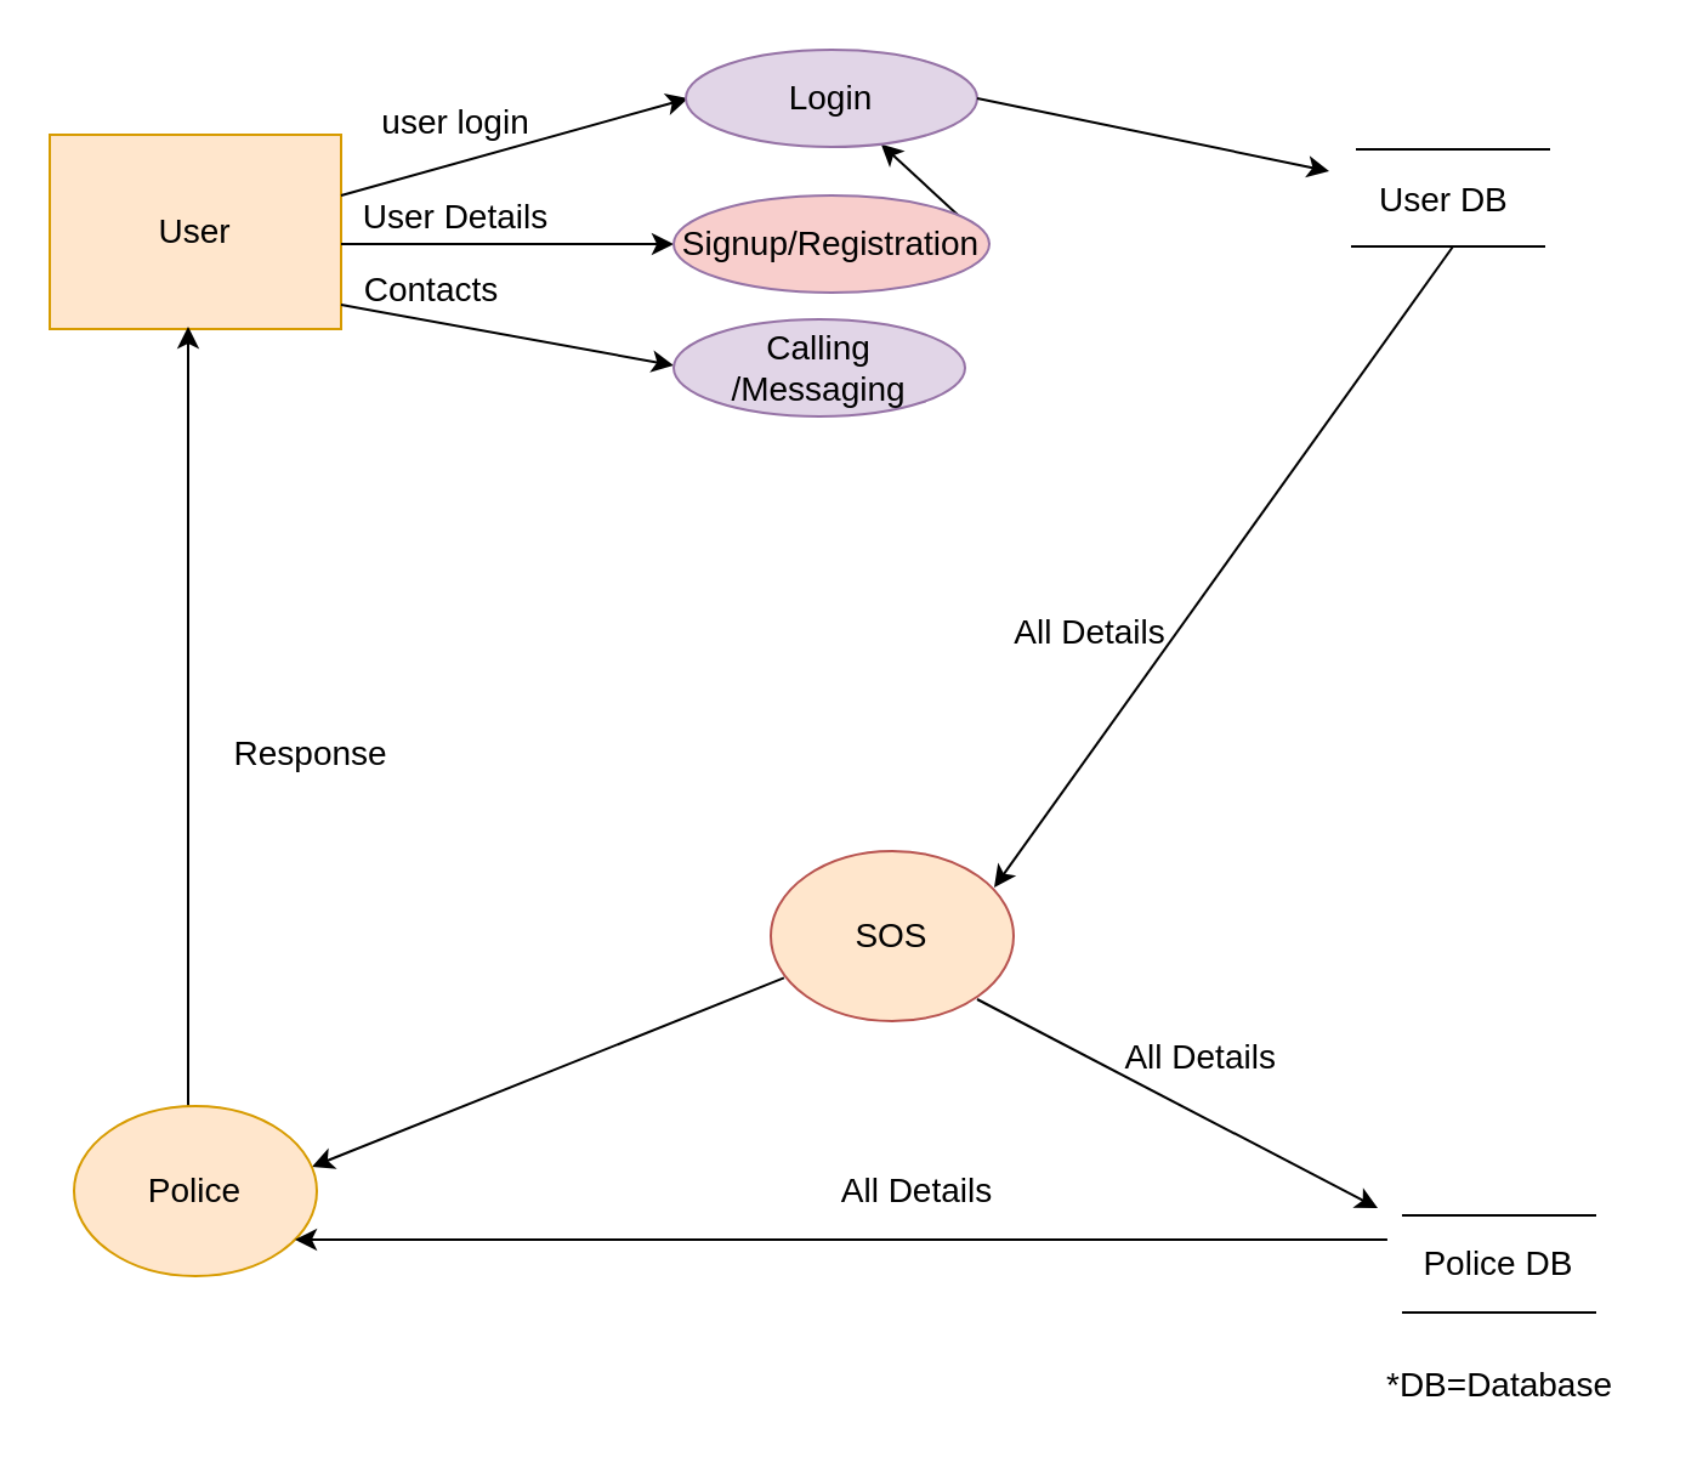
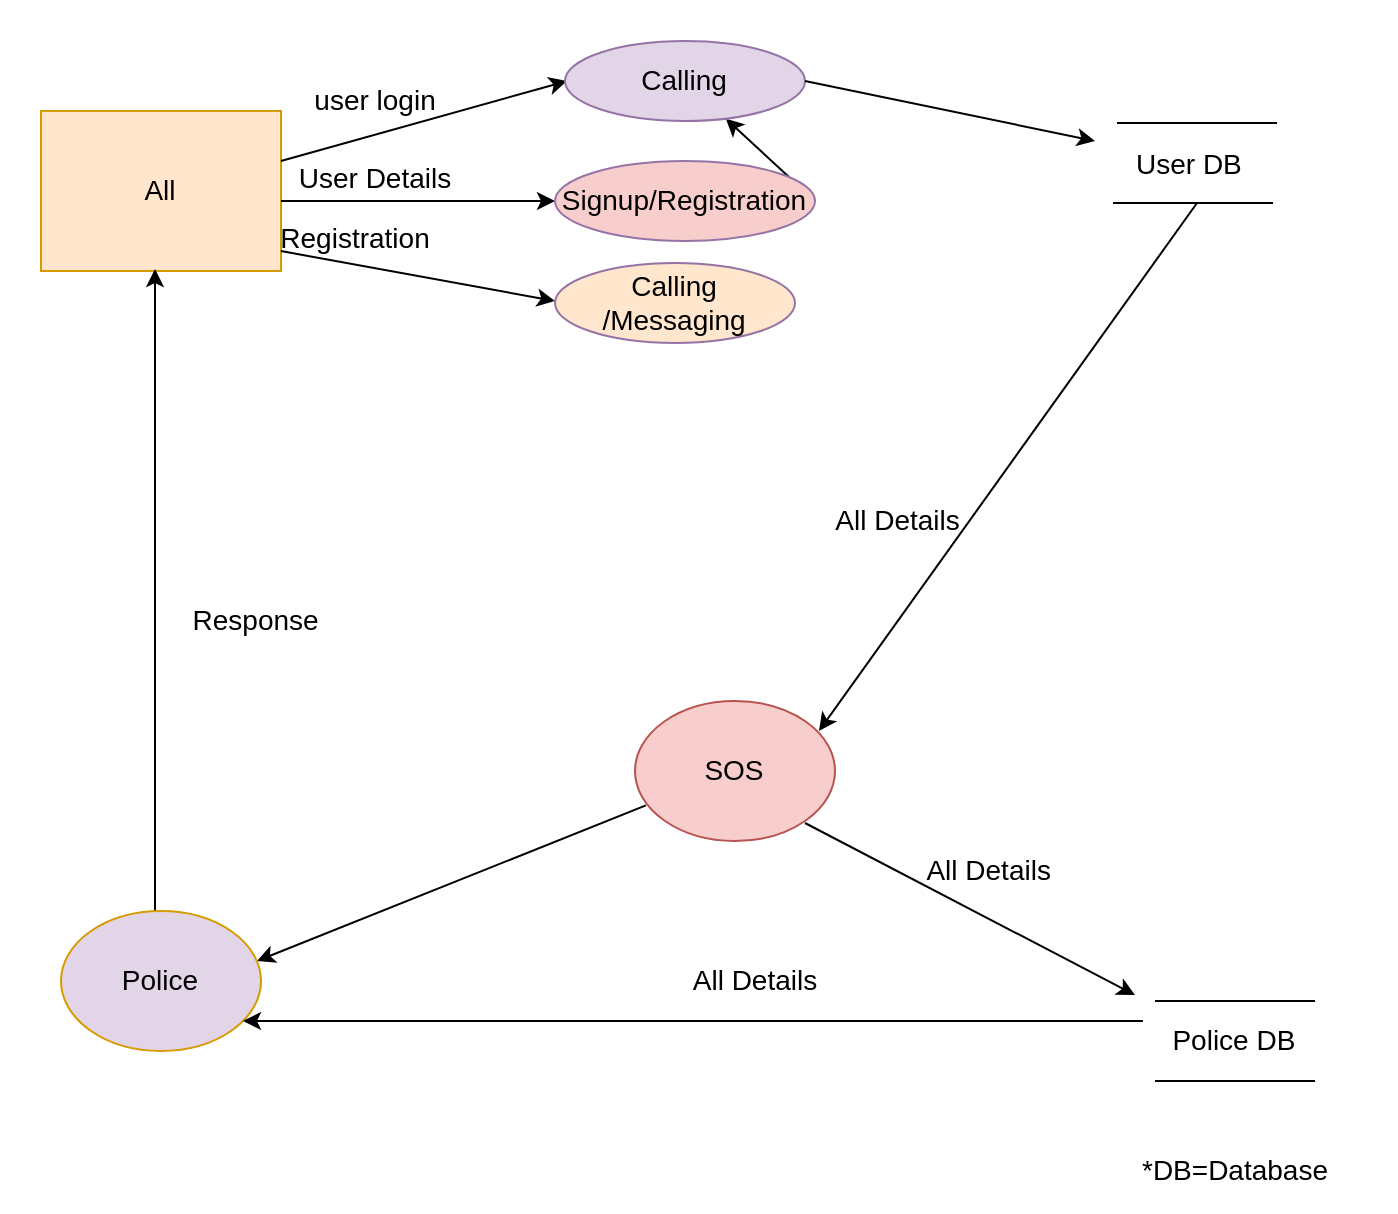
  <mxCell id="0" />
  <mxCell id="1" parent="0" />
- <mxCell id="2" value="User" style="rounded=0;whiteSpace=wrap;html=1;fontSize=14;fillColor=#ffe6cc;strokeColor=#d79b00;" parent="1" vertex="1"><mxGeometry x="20" y="55" width="120" height="80" as="geometry" /></mxCell>
+ <mxCell id="2" value="All" style="rounded=0;whiteSpace=wrap;html=1;fontSize=14;fillColor=#ffe6cc;strokeColor=#d79b00;" parent="1" vertex="1"><mxGeometry x="20" y="55" width="120" height="80" as="geometry" /></mxCell>
  <mxCell id="3" value="" style="endArrow=none;html=1;rounded=0;fontSize=14;" parent="1" edge="1"><mxGeometry width="50" height="50" relative="1" as="geometry"><mxPoint x="657" y="540" as="sourcePoint" /><mxPoint x="577" y="540" as="targetPoint" /></mxGeometry></mxCell>
  <mxCell id="4" value="" style="endArrow=classic;html=1;rounded=0;fontSize=14;" parent="1" edge="1"><mxGeometry width="50" height="50" relative="1" as="geometry"><mxPoint x="140" y="80" as="sourcePoint" /><mxPoint x="283" y="40" as="targetPoint" /></mxGeometry></mxCell>
  <mxCell id="5" value="" style="endArrow=classic;html=1;rounded=0;fontSize=14;" parent="1" edge="1"><mxGeometry width="50" height="50" relative="1" as="geometry"><mxPoint x="140" y="100" as="sourcePoint" /><mxPoint x="277" y="100" as="targetPoint" /></mxGeometry></mxCell>
  <mxCell id="6" value="" style="endArrow=classic;html=1;rounded=0;fontSize=14;exitX=0.742;exitY=0.931;exitDx=0;exitDy=0;exitPerimeter=0;" parent="1" edge="1"><mxGeometry width="50" height="50" relative="1" as="geometry"><mxPoint x="140" y="125.031" as="sourcePoint" /><mxPoint x="277" y="150" as="targetPoint" /></mxGeometry></mxCell>
  <mxCell id="7" value="" style="endArrow=classic;html=1;rounded=0;fontSize=14;exitX=1;exitY=0.5;exitDx=0;exitDy=0;" parent="1" source="10" target="9" edge="1"><mxGeometry width="50" height="50" relative="1" as="geometry"><mxPoint x="407" y="97" as="sourcePoint" /><mxPoint x="547" y="97" as="targetPoint" /></mxGeometry></mxCell>
  <mxCell id="8" value="user login" style="text;html=1;align=center;verticalAlign=middle;resizable=0;points=[];autosize=1;strokeColor=none;fillColor=none;fontSize=14;rotation=0;" parent="1" vertex="1"><mxGeometry x="147" y="35" width="80" height="30" as="geometry" /></mxCell>
- <mxCell id="9" value="Login" style="ellipse;whiteSpace=wrap;html=1;fontSize=14;fillColor=#e1d5e7;strokeColor=#9673a6;" parent="1" vertex="1"><mxGeometry x="282" y="20" width="120" height="40" as="geometry" /></mxCell>
+ <mxCell id="9" value="Calling" style="ellipse;whiteSpace=wrap;html=1;fontSize=14;fillColor=#e1d5e7;strokeColor=#9673a6;" parent="1" vertex="1"><mxGeometry x="282" y="20" width="120" height="40" as="geometry" /></mxCell>
  <mxCell id="10" value="Signup/Registration" style="ellipse;whiteSpace=wrap;html=1;fontSize=14;fillColor=#f8cecc;strokeColor=#9673a6;" parent="1" vertex="1"><mxGeometry x="277" y="80" width="130" height="40" as="geometry" /></mxCell>
  <mxCell id="11" value="User Details" style="text;html=1;align=center;verticalAlign=middle;resizable=0;points=[];autosize=1;strokeColor=none;fillColor=none;fontSize=14;" parent="1" vertex="1"><mxGeometry x="137" y="74" width="100" height="30" as="geometry" /></mxCell>
- <mxCell id="12" value="&lt;br&gt;&lt;br&gt;&lt;br&gt;Contacts&lt;br&gt;&lt;br&gt;&lt;br&gt;" style="text;html=1;align=center;verticalAlign=middle;resizable=0;points=[];autosize=1;strokeColor=none;fillColor=none;fontSize=14;" parent="1" vertex="1"><mxGeometry x="137" y="55" width="80" height="110" as="geometry" /></mxCell>
- <mxCell id="13" value="Calling /Messaging" style="ellipse;whiteSpace=wrap;html=1;fontSize=14;fillColor=#e1d5e7;strokeColor=#9673a6;" parent="1" vertex="1"><mxGeometry x="277" y="131" width="120" height="40" as="geometry" /></mxCell>
+ <mxCell id="12" value="&lt;br&gt;&lt;br&gt;&lt;br&gt;Registration&lt;br&gt;&lt;br&gt;&lt;br&gt;" style="text;html=1;align=center;verticalAlign=middle;resizable=0;points=[];autosize=1;strokeColor=none;fillColor=none;fontSize=14;" parent="1" vertex="1"><mxGeometry x="137" y="55" width="80" height="110" as="geometry" /></mxCell>
+ <mxCell id="13" value="Calling /Messaging" style="ellipse;whiteSpace=wrap;html=1;fontSize=14;fillColor=#ffe6cc;strokeColor=#9673a6;" parent="1" vertex="1"><mxGeometry x="277" y="131" width="120" height="40" as="geometry" /></mxCell>
  <mxCell id="14" value="" style="endArrow=none;html=1;rounded=0;fontSize=14;" parent="1" edge="1"><mxGeometry width="50" height="50" relative="1" as="geometry"><mxPoint x="558" y="61" as="sourcePoint" /><mxPoint x="638" y="61" as="targetPoint" /></mxGeometry></mxCell>
  <mxCell id="15" value="" style="endArrow=none;html=1;rounded=0;fontSize=14;" parent="1" edge="1"><mxGeometry width="50" height="50" relative="1" as="geometry"><mxPoint x="556" y="101" as="sourcePoint" /><mxPoint x="636" y="101" as="targetPoint" /></mxGeometry></mxCell>
  <mxCell id="16" value="&amp;nbsp;User DB" style="text;html=1;align=center;verticalAlign=middle;resizable=0;points=[];autosize=1;strokeColor=none;fillColor=none;fontSize=14;" parent="1" vertex="1"><mxGeometry x="552" y="67" width="80" height="30" as="geometry" /></mxCell>
  <mxCell id="17" value="" style="endArrow=classic;html=1;rounded=0;strokeColor=#000000;fontSize=14;" parent="1" edge="1"><mxGeometry width="50" height="50" relative="1" as="geometry"><mxPoint x="402" y="40" as="sourcePoint" /><mxPoint x="547" y="70" as="targetPoint" /></mxGeometry></mxCell>
- <mxCell id="18" value="SOS" style="ellipse;whiteSpace=wrap;html=1;fontSize=14;fillColor=#ffe6cc;strokeColor=#b85450;" parent="1" vertex="1"><mxGeometry x="317" y="350" width="100" height="70" as="geometry" /></mxCell>
+ <mxCell id="18" value="SOS" style="ellipse;whiteSpace=wrap;html=1;fontSize=14;fillColor=#f8cecc;strokeColor=#b85450;" parent="1" vertex="1"><mxGeometry x="317" y="350" width="100" height="70" as="geometry" /></mxCell>
  <mxCell id="19" value="" style="endArrow=classic;html=1;rounded=0;strokeColor=#000000;fontSize=14;entryX=0.99;entryY=0.357;entryDx=0;entryDy=0;entryPerimeter=0;" parent="1" edge="1"><mxGeometry width="50" height="50" relative="1" as="geometry"><mxPoint x="322.453" y="402.199" as="sourcePoint" /><mxPoint x="128" y="479.99" as="targetPoint" /></mxGeometry></mxCell>
  <mxCell id="20" value="" style="endArrow=classic;html=1;rounded=0;strokeColor=#000000;fontSize=14;" parent="1" edge="1"><mxGeometry width="50" height="50" relative="1" as="geometry"><mxPoint x="77.669" y="464.038" as="sourcePoint" /><mxPoint x="77" y="134" as="targetPoint" /><Array as="points"><mxPoint x="77" y="454" /></Array></mxGeometry></mxCell>
- <mxCell id="21" value="Police" style="ellipse;whiteSpace=wrap;html=1;fontSize=14;fillColor=#ffe6cc;strokeColor=#d79b00;" parent="1" vertex="1"><mxGeometry x="30" y="455" width="100" height="70" as="geometry" /></mxCell>
+ <mxCell id="21" value="Police" style="ellipse;whiteSpace=wrap;html=1;fontSize=14;fillColor=#e1d5e7;strokeColor=#d79b00;" parent="1" vertex="1"><mxGeometry x="30" y="455" width="100" height="70" as="geometry" /></mxCell>
  <mxCell id="22" value="&amp;nbsp; &amp;nbsp; &amp;nbsp; &amp;nbsp; &amp;nbsp; &amp;nbsp; &amp;nbsp;Response" style="text;html=1;align=center;verticalAlign=middle;resizable=0;points=[];autosize=1;strokeColor=none;fillColor=none;fontSize=14;" parent="1" vertex="1"><mxGeometry x="32" y="295" width="140" height="30" as="geometry" /></mxCell>
  <mxCell id="23" value="" style="endArrow=classic;html=1;rounded=0;strokeColor=#000000;fontSize=14;entryX=0.93;entryY=0.214;entryDx=0;entryDy=0;entryPerimeter=0;" parent="1" edge="1"><mxGeometry width="50" height="50" relative="1" as="geometry"><mxPoint x="598" y="101" as="sourcePoint" /><mxPoint x="409" y="364.98" as="targetPoint" /></mxGeometry></mxCell>
  <mxCell id="24" value="&amp;nbsp; &amp;nbsp; &amp;nbsp; All Details" style="text;html=1;align=center;verticalAlign=middle;resizable=0;points=[];autosize=1;strokeColor=none;fillColor=none;fontSize=14;" parent="1" vertex="1"><mxGeometry x="382" y="245" width="110" height="30" as="geometry" /></mxCell>
  <mxCell id="25" value="" style="endArrow=classic;html=1;rounded=0;strokeColor=#000000;fontSize=14;exitX=0.333;exitY=0.167;exitDx=0;exitDy=0;exitPerimeter=0;" parent="1" edge="1"><mxGeometry width="50" height="50" relative="1" as="geometry"><mxPoint x="570.96" y="510.01" as="sourcePoint" /><mxPoint x="121" y="510" as="targetPoint" /></mxGeometry></mxCell>
  <mxCell id="26" value="" style="endArrow=none;html=1;rounded=0;strokeColor=#000000;fontSize=14;" parent="1" edge="1"><mxGeometry width="50" height="50" relative="1" as="geometry"><mxPoint x="577" y="500" as="sourcePoint" /><mxPoint x="657" y="500" as="targetPoint" /></mxGeometry></mxCell>
  <mxCell id="27" value="&amp;nbsp; &amp;nbsp; &amp;nbsp; &amp;nbsp; &amp;nbsp; Police DB" style="text;html=1;align=center;verticalAlign=middle;resizable=0;points=[];autosize=1;strokeColor=none;fillColor=none;fontSize=14;" parent="1" vertex="1"><mxGeometry x="537" y="505" width="120" height="30" as="geometry" /></mxCell>
  <mxCell id="28" value="All Details" style="text;html=1;align=center;verticalAlign=middle;resizable=0;points=[];autosize=1;strokeColor=none;fillColor=none;fontSize=14;" parent="1" vertex="1"><mxGeometry x="332" y="475" width="90" height="30" as="geometry" /></mxCell>
  <mxCell id="29" value="" style="endArrow=classic;html=1;rounded=0;strokeColor=#000000;fontSize=14;exitX=0.79;exitY=0.9;exitDx=0;exitDy=0;exitPerimeter=0;" parent="1" edge="1"><mxGeometry width="50" height="50" relative="1" as="geometry"><mxPoint x="402" y="411" as="sourcePoint" /><mxPoint x="567" y="497" as="targetPoint" /></mxGeometry></mxCell>
  <mxCell id="30" value="&amp;nbsp; &amp;nbsp; &amp;nbsp; &amp;nbsp; &amp;nbsp; &amp;nbsp; &amp;nbsp; All Details" style="text;html=1;align=center;verticalAlign=middle;resizable=0;points=[];autosize=1;strokeColor=none;fillColor=none;fontSize=14;" parent="1" vertex="1"><mxGeometry x="397" y="420" width="140" height="30" as="geometry" /></mxCell>
- <mxCell id="31" value="*DB=Database" style="text;html=1;align=center;verticalAlign=middle;resizable=0;points=[];autosize=1;strokeColor=none;fillColor=none;fontSize=14;" parent="1" vertex="1"><mxGeometry x="557" y="555" width="120" height="30" as="geometry" /></mxCell>
+ <mxCell id="31" value="*DB=Database" style="text;html=1;align=center;verticalAlign=middle;resizable=0;points=[];autosize=1;strokeColor=none;fillColor=none;fontSize=14;" parent="1" vertex="1"><mxGeometry x="557" y="570" width="120" height="30" as="geometry" /></mxCell>
